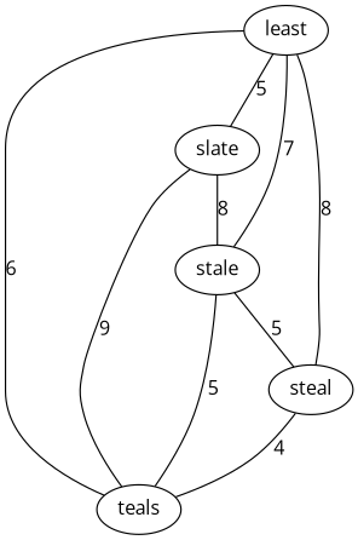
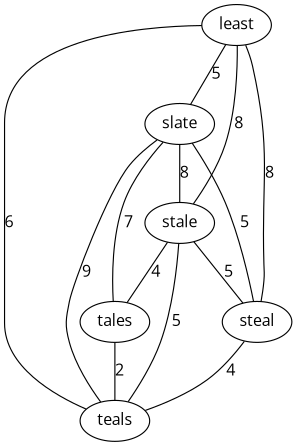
  graph {
    fontname="Open Sans"
    node [fontname="Open Sans"]
    edge [fontname="Open Sans"]
    least
    slate
    stale
    steal
    teals
+   tales
    least -- slate [label=5]
-   least -- stale [label=7]
+   least -- stale [label=8]
    least -- steal [label=8]
    least -- teals [label=6]
    slate -- stale [label=8]
+   slate -- steal [label=5]
    slate -- teals [label=9]
+   slate -- tales [label=7]
    stale -- steal [label=5]
    stale -- teals [label=5]
+   stale -- tales [label=4]
    steal -- teals [label=4]
+   tales -- teals [label=2]
  }
